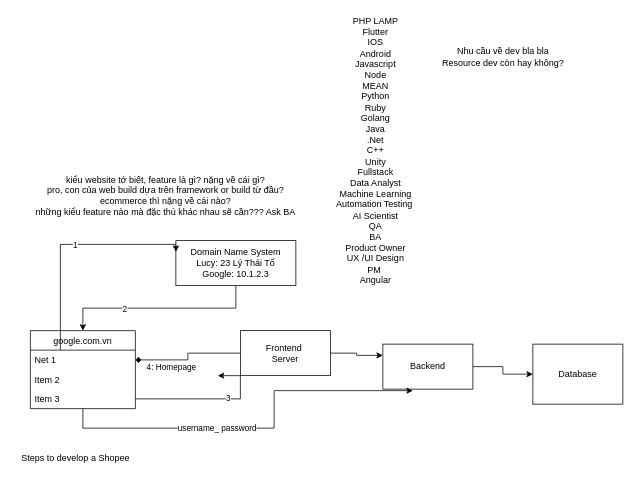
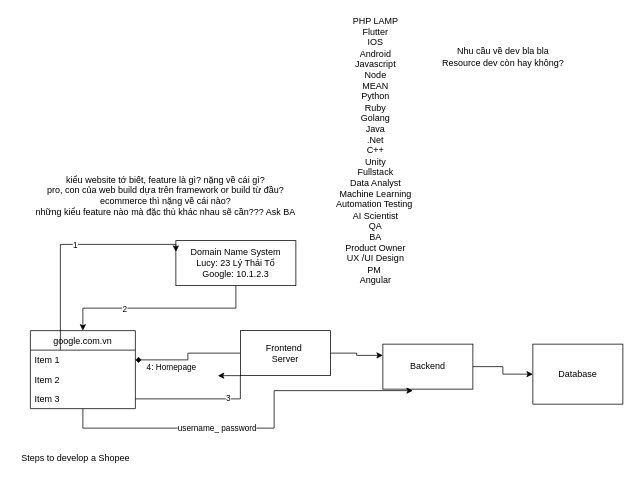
  <mxCell id="0" />
  <mxCell id="1" parent="0" />
  <mxCell id="2" value="google.com.vn" style="swimlane;fontStyle=0;childLayout=stackLayout;horizontal=1;startSize=26;fillColor=none;horizontalStack=0;resizeParent=1;resizeParentMax=0;resizeLast=0;collapsible=1;marginBottom=0;" vertex="1" parent="1"><mxGeometry x="40" y="440" width="140" height="104" as="geometry" /></mxCell>
- <mxCell id="3" value="Net 1" style="text;strokeColor=none;fillColor=none;align=left;verticalAlign=top;spacingLeft=4;spacingRight=4;overflow=hidden;rotatable=0;points=[[0,0.5],[1,0.5]];portConstraint=eastwest;" vertex="1" parent="2"><mxGeometry y="26" width="140" height="26" as="geometry" /></mxCell>
+ <mxCell id="3" value="Item 1" style="text;strokeColor=none;fillColor=none;align=left;verticalAlign=top;spacingLeft=4;spacingRight=4;overflow=hidden;rotatable=0;points=[[0,0.5],[1,0.5]];portConstraint=eastwest;" vertex="1" parent="2"><mxGeometry y="26" width="140" height="26" as="geometry" /></mxCell>
  <mxCell id="4" value="Item 2" style="text;strokeColor=none;fillColor=none;align=left;verticalAlign=top;spacingLeft=4;spacingRight=4;overflow=hidden;rotatable=0;points=[[0,0.5],[1,0.5]];portConstraint=eastwest;" vertex="1" parent="2"><mxGeometry y="52" width="140" height="26" as="geometry" /></mxCell>
  <mxCell id="5" value="Item 3" style="text;strokeColor=none;fillColor=none;align=left;verticalAlign=top;spacingLeft=4;spacingRight=4;overflow=hidden;rotatable=0;points=[[0,0.5],[1,0.5]];portConstraint=eastwest;" vertex="1" parent="2"><mxGeometry y="78" width="140" height="26" as="geometry" /></mxCell>
  <mxCell id="6" style="edgeStyle=orthogonalEdgeStyle;rounded=0;orthogonalLoop=1;jettySize=auto;html=1;endArrow=diamond;" edge="1" parent="1" source="9" target="3"><mxGeometry relative="1" as="geometry" /></mxCell>
  <mxCell id="7" value="4: Homepage" style="edgeLabel;html=1;align=center;verticalAlign=middle;resizable=0;points=[];" vertex="1" connectable="0" parent="6"><mxGeometry x="0.271" y="-2" relative="1" as="geometry"><mxPoint x="-7" y="11" as="offset" /></mxGeometry></mxCell>
  <mxCell id="8" style="edgeStyle=orthogonalEdgeStyle;rounded=0;orthogonalLoop=1;jettySize=auto;html=1;entryX=0;entryY=0.25;entryDx=0;entryDy=0;" edge="1" parent="1" source="9" target="11"><mxGeometry relative="1" as="geometry" /></mxCell>
  <mxCell id="9" value="Frontend&amp;nbsp;&lt;br&gt;&amp;nbsp;Server&amp;nbsp;" style="rounded=0;whiteSpace=wrap;html=1;" vertex="1" parent="1"><mxGeometry x="320" y="440" width="120" height="60" as="geometry" /></mxCell>
  <mxCell id="10" style="edgeStyle=orthogonalEdgeStyle;rounded=0;orthogonalLoop=1;jettySize=auto;html=1;entryX=0;entryY=0.5;entryDx=0;entryDy=0;" edge="1" parent="1" source="11" target="12"><mxGeometry relative="1" as="geometry" /></mxCell>
  <mxCell id="11" value="Backend" style="rounded=0;whiteSpace=wrap;html=1;" vertex="1" parent="1"><mxGeometry x="510" y="458" width="120" height="60" as="geometry" /></mxCell>
  <mxCell id="12" value="Database" style="rounded=0;whiteSpace=wrap;html=1;" vertex="1" parent="1"><mxGeometry x="710" y="458" width="120" height="80" as="geometry" /></mxCell>
  <mxCell id="13" value="kiểu website tớ biết, feature là gì? nặng về cái gì?&lt;br&gt;pro, con của web build dựa trên framework or build từ đầu?&lt;br&gt;ecommerce thì nặng về cái nào?&lt;br&gt;những kiểu feature nào mà đặc thù khác nhau sẽ cần??? Ask BA" style="text;html=1;align=center;verticalAlign=middle;resizable=0;points=[];autosize=1;strokeColor=none;" vertex="1" parent="1"><mxGeometry x="40" y="230" width="360" height="60" as="geometry" /></mxCell>
  <mxCell id="14" value="Steps to develop a Shopee" style="text;html=1;align=center;verticalAlign=middle;resizable=0;points=[];autosize=1;strokeColor=none;" vertex="1" parent="1"><mxGeometry x="20" y="600" width="160" height="20" as="geometry" /></mxCell>
  <mxCell id="15" style="edgeStyle=orthogonalEdgeStyle;rounded=0;orthogonalLoop=1;jettySize=auto;html=1;exitX=0.5;exitY=1;exitDx=0;exitDy=0;" edge="1" parent="1" source="17" target="2"><mxGeometry relative="1" as="geometry" /></mxCell>
  <mxCell id="16" value="2" style="edgeLabel;html=1;align=center;verticalAlign=middle;resizable=0;points=[];" vertex="1" connectable="0" parent="15"><mxGeometry x="0.356" relative="1" as="geometry"><mxPoint y="1" as="offset" /></mxGeometry></mxCell>
  <mxCell id="17" value="Domain Name System&lt;br&gt;Lucy: 23 Lý Thái Tổ&lt;br&gt;Google: 10.1.2.3" style="rounded=0;whiteSpace=wrap;html=1;" vertex="1" parent="1"><mxGeometry x="234" y="320" width="160" height="60" as="geometry" /></mxCell>
  <mxCell id="18" style="edgeStyle=orthogonalEdgeStyle;rounded=0;orthogonalLoop=1;jettySize=auto;html=1;entryX=0;entryY=0.25;entryDx=0;entryDy=0;" edge="1" parent="1" source="3" target="17"><mxGeometry relative="1" as="geometry"><Array as="points"><mxPoint x="80" y="325" /></Array></mxGeometry></mxCell>
  <mxCell id="19" value="1" style="edgeLabel;html=1;align=center;verticalAlign=middle;resizable=0;points=[];" vertex="1" connectable="0" parent="18"><mxGeometry x="0.047" relative="1" as="geometry"><mxPoint as="offset" /></mxGeometry></mxCell>
  <mxCell id="20" style="edgeStyle=orthogonalEdgeStyle;rounded=0;orthogonalLoop=1;jettySize=auto;html=1;" edge="1" parent="1" source="5"><mxGeometry relative="1" as="geometry"><mxPoint x="290" y="500" as="targetPoint" /><Array as="points"><mxPoint x="320" y="531" /><mxPoint x="320" y="500" /></Array></mxGeometry></mxCell>
  <mxCell id="21" value="3" style="edgeLabel;html=1;align=center;verticalAlign=middle;resizable=0;points=[];" vertex="1" connectable="0" parent="20"><mxGeometry x="0.219" y="2" relative="1" as="geometry"><mxPoint as="offset" /></mxGeometry></mxCell>
  <mxCell id="22" style="edgeStyle=orthogonalEdgeStyle;rounded=0;orthogonalLoop=1;jettySize=auto;html=1;" edge="1" parent="1" source="5"><mxGeometry relative="1" as="geometry"><mxPoint x="550" y="520" as="targetPoint" /><Array as="points"><mxPoint x="110" y="570" /><mxPoint x="365" y="570" /><mxPoint x="365" y="520" /></Array></mxGeometry></mxCell>
  <mxCell id="23" value="username_ password" style="edgeLabel;html=1;align=center;verticalAlign=middle;resizable=0;points=[];" vertex="1" connectable="0" parent="22"><mxGeometry x="-0.21" y="1" relative="1" as="geometry"><mxPoint as="offset" /></mxGeometry></mxCell>
  <mxCell id="24" value="PHP LAMP&lt;br&gt;Flutter&lt;br&gt;IOS&lt;br&gt;Android&lt;br&gt;Javascript&lt;br&gt;Node&lt;br&gt;MEAN&lt;br&gt;Python&lt;br&gt;Ruby&lt;br&gt;Golang&lt;br&gt;Java&lt;br&gt;.Net&lt;br&gt;C++&lt;br&gt;Unity&lt;br&gt;Fullstack&lt;br&gt;Data Analyst&lt;br&gt;Machine Learning&lt;br&gt;Automation Testing&amp;nbsp;&lt;br&gt;AI Scientist&lt;br&gt;QA&lt;br&gt;BA&lt;br&gt;Product Owner&lt;br&gt;UX /UI Design&lt;br&gt;PM&amp;nbsp;&lt;br&gt;Angular" style="text;html=1;align=center;verticalAlign=middle;resizable=0;points=[];autosize=1;strokeColor=none;" vertex="1" parent="1"><mxGeometry x="440" y="20" width="120" height="360" as="geometry" /></mxCell>
  <mxCell id="25" value="Nhu cầu về dev bla bla&lt;br&gt;Resource dev còn hay không?" style="text;html=1;align=center;verticalAlign=middle;resizable=0;points=[];autosize=1;strokeColor=none;" vertex="1" parent="1"><mxGeometry x="580" y="60" width="180" height="30" as="geometry" /></mxCell>
